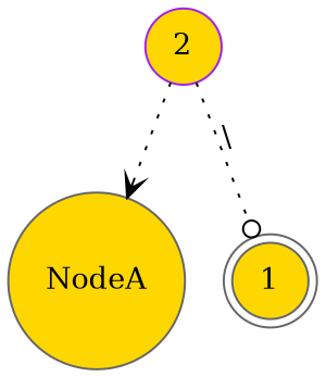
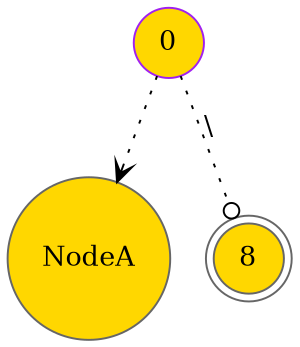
  digraph {
    rankdir=TB
    node [color=gray40 fillcolor=gold shape=circle style=filled]
    edge [style=dotted]
-   n1 [color=purple label=2]
+   n1 [color=purple label=0]
    NodeA
-   n3 [label=1 shape=doublecircle]
+   n3 [label=8 shape=doublecircle]
    n1 -> NodeA [arrowhead=vee]
    n1 -> n3 [arrowhead=odot label="\\"]
  }
